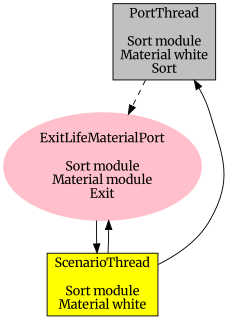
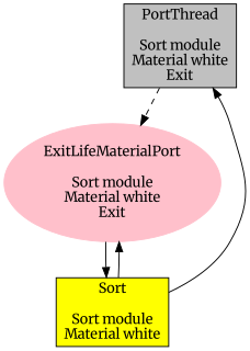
  digraph {
    fontname=Merriweather
    node [fontname=Merriweather shape=box style=filled]
    edge [fontname=Merriweather]
-   n1 [fillcolor=gray label="PortThread\n\nSort module\nMaterial white\nSort"]
-   n2 [color=pink label="ExitLifeMaterialPort\n\nSort module\nMaterial module\nExit" shape=ellipse]
-   n3 [fillcolor=yellow label="ScenarioThread\n\nSort module\nMaterial white"]
+   n1 [fillcolor=gray label="PortThread\n\nSort module\nMaterial white\nExit"]
+   n2 [color=pink label="ExitLifeMaterialPort\n\nSort module\nMaterial white\nExit" shape=ellipse]
+   n3 [fillcolor=yellow label="Sort\n\nSort module\nMaterial white"]
    n1 -> n2 [style=dashed]
    n2 -> n3
    n3 -> n1
    n3 -> n2 [style=solid]
  }
